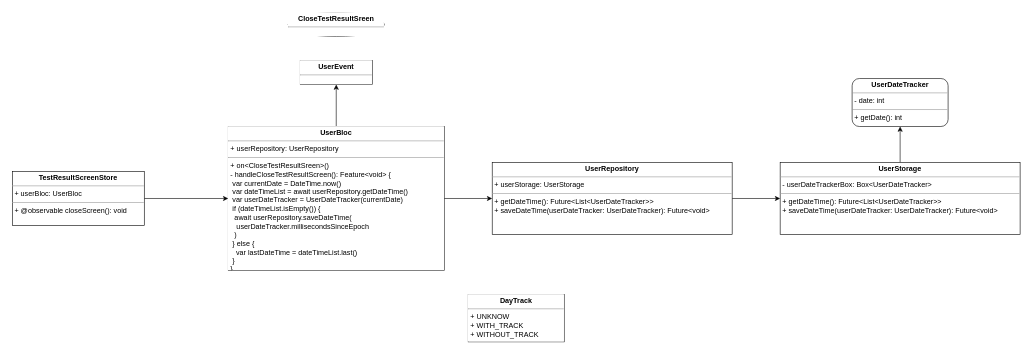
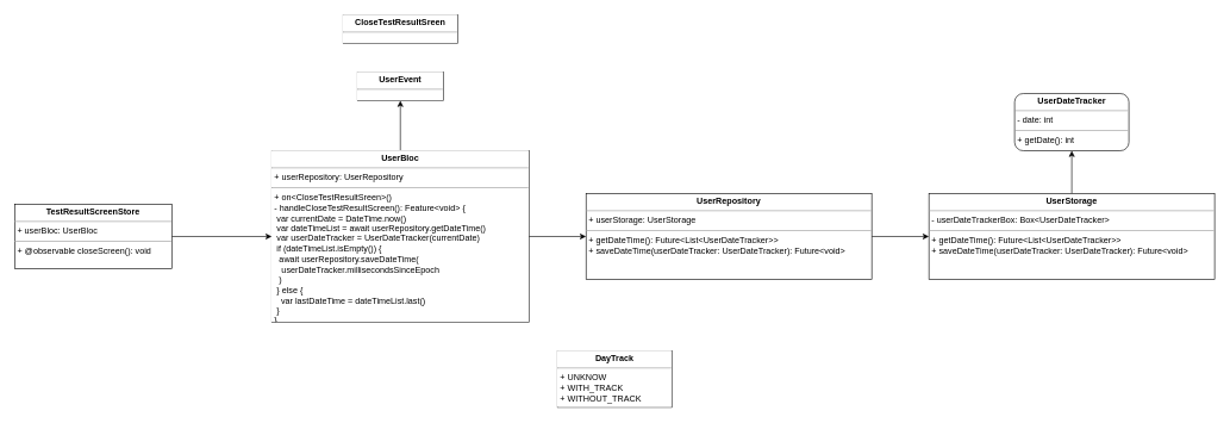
  <mxCell id="0" />
  <mxCell id="1" parent="0" />
  <mxCell id="2" style="edgeStyle=orthogonalEdgeStyle;rounded=0;orthogonalLoop=1;jettySize=auto;html=1;entryX=0.5;entryY=1;entryDx=0;entryDy=0;fontColor=default;strokeColor=default;fillColor=default;labelBackgroundColor=default;" edge="1" parent="1" source="4" target="5"><mxGeometry relative="1" as="geometry" /></mxCell>
  <mxCell id="3" style="edgeStyle=orthogonalEdgeStyle;rounded=0;orthogonalLoop=1;jettySize=auto;html=1;entryX=0;entryY=0.5;entryDx=0;entryDy=0;fontColor=default;strokeColor=default;fillColor=default;" edge="1" parent="1" source="4" target="11"><mxGeometry relative="1" as="geometry" /></mxCell>
  <mxCell id="4" value="&lt;p style=&quot;margin: 0px ; margin-top: 4px ; text-align: center&quot;&gt;&lt;b&gt;UserBloc&lt;/b&gt;&lt;/p&gt;&lt;hr size=&quot;1&quot;&gt;&lt;p style=&quot;margin: 0px ; margin-left: 4px&quot;&gt;+ userRepository: UserRepository&lt;/p&gt;&lt;hr size=&quot;1&quot;&gt;&lt;p style=&quot;margin: 0px ; margin-left: 4px&quot;&gt;+ on&amp;lt;CloseTestResultSreen&amp;gt;()&lt;/p&gt;&lt;p style=&quot;margin: 0px ; margin-left: 4px&quot;&gt;- handleCloseTestResultScreen(): Feature&amp;lt;void&amp;gt; {&lt;/p&gt;&lt;p style=&quot;margin: 0px ; margin-left: 4px&quot;&gt;&lt;span&gt; &lt;/span&gt;&lt;span&gt; &lt;/span&gt;&lt;span style=&quot;white-space: pre&quot;&gt; &lt;/span&gt;var currentDate = DateTime.now()&lt;br&gt;&lt;/p&gt;&lt;p style=&quot;margin: 0px ; margin-left: 4px&quot;&gt;&lt;span&gt; &lt;/span&gt;&lt;span&gt; &lt;/span&gt;&lt;span style=&quot;white-space: pre&quot;&gt; &lt;/span&gt;var dateTimeList = await userRepository.getDateTime()&lt;/p&gt;&lt;p style=&quot;margin: 0px ; margin-left: 4px&quot;&gt;&lt;span&gt; &lt;/span&gt;&lt;span&gt; &lt;/span&gt;&lt;span style=&quot;white-space: pre&quot;&gt; &lt;/span&gt;var userDateTracker = UserDateTracker(currentDate)&lt;/p&gt;&lt;p style=&quot;margin: 0px ; margin-left: 4px&quot;&gt;&lt;span&gt; &lt;/span&gt;&lt;span style=&quot;white-space: pre&quot;&gt; &lt;/span&gt;if (dateTimeList.isEmpty()) {&lt;/p&gt;&lt;p style=&quot;margin: 0px ; margin-left: 4px&quot;&gt;&lt;span&gt; &lt;span&gt; &lt;/span&gt;&lt;/span&gt;&lt;/p&gt;&lt;p style=&quot;margin: 0px ; margin-left: 4px&quot;&gt;&lt;span&gt; &lt;/span&gt;&lt;span&gt; &lt;span&gt; &lt;/span&gt;&lt;span style=&quot;white-space: pre&quot;&gt; &lt;/span&gt;&lt;span style=&quot;white-space: pre&quot;&gt; &lt;/span&gt;a&lt;/span&gt;wait userRepository.saveDateTime(&lt;/p&gt;&lt;p style=&quot;margin: 0px ; margin-left: 4px&quot;&gt;&lt;span&gt; &lt;/span&gt;&lt;span&gt; &lt;/span&gt;&lt;span&gt; &lt;/span&gt;&lt;span style=&quot;white-space: pre&quot;&gt; &lt;/span&gt;&lt;span style=&quot;white-space: pre&quot;&gt; &lt;span style=&quot;white-space: pre&quot;&gt; &lt;/span&gt;&lt;/span&gt;userDateTracker.millisecondsSinceEpoch&lt;/p&gt;&lt;p style=&quot;margin: 0px ; margin-left: 4px&quot;&gt;&lt;span&gt; &lt;/span&gt;&lt;span&gt; &lt;/span&gt;&lt;span style=&quot;white-space: pre&quot;&gt; &lt;/span&gt;&lt;span style=&quot;white-space: pre&quot;&gt; &lt;/span&gt;)&lt;/p&gt;&lt;p style=&quot;margin: 0px ; margin-left: 4px&quot;&gt;&lt;span&gt; &lt;/span&gt;&lt;span style=&quot;white-space: pre&quot;&gt; &lt;/span&gt;} else {&lt;/p&gt;&lt;span&gt; &lt;/span&gt;&amp;nbsp;&lt;span&gt; &lt;span style=&quot;white-space: pre&quot;&gt; &lt;/span&gt;&lt;span style=&quot;white-space: pre&quot;&gt; &lt;/span&gt;&lt;/span&gt;var lastDateTime = dateTimeList.last()&lt;p style=&quot;margin: 0px ; margin-left: 4px&quot;&gt;&lt;span&gt; &lt;/span&gt;&lt;span&gt; &lt;/span&gt;&lt;span style=&quot;white-space: pre&quot;&gt; &lt;/span&gt;}&lt;/p&gt;&lt;p style=&quot;margin: 0px ; margin-left: 4px&quot;&gt;}&lt;/p&gt;" style="verticalAlign=top;align=left;overflow=fill;fontSize=12;fontFamily=Helvetica;html=1;fillColor=default;strokeColor=default;fontColor=default;labelBackgroundColor=default;" vertex="1" parent="1"><mxGeometry x="380" y="210" width="360" height="240" as="geometry" /></mxCell>
  <mxCell id="5" value="&lt;p style=&quot;margin: 0px ; margin-top: 4px ; text-align: center&quot;&gt;&lt;b&gt;UserEvent&lt;/b&gt;&lt;/p&gt;&lt;hr size=&quot;1&quot;&gt;&lt;p style=&quot;margin: 0px ; margin-left: 4px&quot;&gt;&lt;br&gt;&lt;/p&gt;" style="verticalAlign=top;align=left;overflow=fill;fontSize=12;fontFamily=Helvetica;html=1;fillColor=default;strokeColor=default;fontColor=default;labelBackgroundColor=default;" vertex="1" parent="1"><mxGeometry x="500" y="100" width="120" height="40" as="geometry" /></mxCell>
  <mxCell id="6" style="edgeStyle=orthogonalEdgeStyle;rounded=0;orthogonalLoop=1;jettySize=auto;html=1;entryX=0;entryY=0.5;entryDx=0;entryDy=0;fontColor=default;strokeColor=default;fillColor=default;" edge="1" parent="1" source="7" target="4"><mxGeometry relative="1" as="geometry" /></mxCell>
  <mxCell id="7" value="&lt;p style=&quot;margin: 0px ; margin-top: 4px ; text-align: center&quot;&gt;&lt;b&gt;TestResultScreenStore&lt;/b&gt;&lt;/p&gt;&lt;hr size=&quot;1&quot;&gt;&lt;p style=&quot;margin: 0px ; margin-left: 4px&quot;&gt;+ userBloc: UserBloc&lt;/p&gt;&lt;hr size=&quot;1&quot;&gt;&lt;p style=&quot;margin: 0px ; margin-left: 4px&quot;&gt;+ @observable closeScreen(): void&lt;/p&gt;" style="verticalAlign=top;align=left;overflow=fill;fontSize=12;fontFamily=Helvetica;html=1;fontColor=default;strokeColor=default;fillColor=default;" vertex="1" parent="1"><mxGeometry x="20" y="285" width="220" height="90" as="geometry" /></mxCell>
  <mxCell id="8" style="edgeStyle=orthogonalEdgeStyle;rounded=0;orthogonalLoop=1;jettySize=auto;html=1;entryX=0.5;entryY=1;entryDx=0;entryDy=0;fontColor=default;strokeColor=default;fillColor=default;" edge="1" parent="1" source="9" target="12"><mxGeometry relative="1" as="geometry" /></mxCell>
  <mxCell id="9" value="&lt;p style=&quot;margin: 0px ; margin-top: 4px ; text-align: center&quot;&gt;&lt;b&gt;UserStorage&lt;/b&gt;&lt;/p&gt;&lt;hr size=&quot;1&quot;&gt;&lt;p style=&quot;margin: 0px ; margin-left: 4px&quot;&gt;- userDateTrackerBox: Box&amp;lt;UserDateTracker&amp;gt;&lt;/p&gt;&lt;hr size=&quot;1&quot;&gt;&lt;p style=&quot;margin: 0px ; margin-left: 4px&quot;&gt;+ getDateTime(): Future&amp;lt;List&amp;lt;UserDateTracker&amp;gt;&amp;gt;&lt;/p&gt;&lt;p style=&quot;margin: 0px ; margin-left: 4px&quot;&gt;+ saveDateTime(userDateTracker: UserDateTracker): Future&amp;lt;void&amp;gt;&lt;/p&gt;" style="verticalAlign=top;align=left;overflow=fill;fontSize=12;fontFamily=Helvetica;html=1;fontColor=default;strokeColor=default;fillColor=default;" vertex="1" parent="1"><mxGeometry x="1300" y="270" width="400" height="120" as="geometry" /></mxCell>
  <mxCell id="10" style="edgeStyle=orthogonalEdgeStyle;rounded=0;orthogonalLoop=1;jettySize=auto;html=1;entryX=0;entryY=0.5;entryDx=0;entryDy=0;fontColor=default;strokeColor=default;fillColor=default;" edge="1" parent="1" source="11" target="9"><mxGeometry relative="1" as="geometry" /></mxCell>
  <mxCell id="11" value="&lt;p style=&quot;margin: 0px ; margin-top: 4px ; text-align: center&quot;&gt;&lt;b&gt;UserRepository&lt;/b&gt;&lt;/p&gt;&lt;hr size=&quot;1&quot;&gt;&lt;p style=&quot;margin: 0px ; margin-left: 4px&quot;&gt;+ userStorage: UserStorage&lt;/p&gt;&lt;hr size=&quot;1&quot;&gt;&lt;p style=&quot;margin: 0px ; margin-left: 4px&quot;&gt;+ getDateTime(): Future&amp;lt;List&amp;lt;UserDateTracker&amp;gt;&amp;gt;&lt;/p&gt;&lt;p style=&quot;margin: 0px ; margin-left: 4px&quot;&gt;+ saveDateTime(userDateTracker: UserDateTracker): Future&amp;lt;void&amp;gt;&lt;/p&gt;" style="verticalAlign=top;align=left;overflow=fill;fontSize=12;fontFamily=Helvetica;html=1;fontColor=default;strokeColor=default;fillColor=default;" vertex="1" parent="1"><mxGeometry x="820" y="270" width="400" height="120" as="geometry" /></mxCell>
  <mxCell id="12" value="&lt;p style=&quot;margin: 0px ; margin-top: 4px ; text-align: center&quot;&gt;&lt;b&gt;UserDateTracker&lt;/b&gt;&lt;/p&gt;&lt;hr size=&quot;1&quot;&gt;&lt;p style=&quot;margin: 0px ; margin-left: 4px&quot;&gt;&lt;span&gt;- date: int&lt;/span&gt;&lt;br&gt;&lt;/p&gt;&lt;hr size=&quot;1&quot;&gt;&lt;p style=&quot;margin: 0px ; margin-left: 4px&quot;&gt;+ getDate(): int&lt;/p&gt;" style="verticalAlign=top;align=left;overflow=fill;fontSize=12;fontFamily=Helvetica;html=1;fontColor=default;strokeColor=default;fillColor=default;rounded=1;" vertex="1" parent="1"><mxGeometry x="1420" y="130" width="160" height="80" as="geometry" /></mxCell>
- <mxCell id="13" value="&lt;p style=&quot;margin: 0px ; margin-top: 4px ; text-align: center&quot;&gt;&lt;b&gt;CloseTestResultSreen&lt;/b&gt;&lt;br&gt;&lt;/p&gt;&lt;hr size=&quot;1&quot;&gt;&lt;p style=&quot;margin: 0px ; margin-left: 4px&quot;&gt;&lt;br&gt;&lt;/p&gt;" style="ellipse;verticalAlign=top;align=left;overflow=fill;fontSize=12;fontFamily=Helvetica;html=1;fillColor=default;strokeColor=default;fontColor=default;labelBackgroundColor=default;" vertex="1" parent="1"><mxGeometry x="480" y="20" width="160" height="40" as="geometry" /></mxCell>
+ <mxCell id="13" value="&lt;p style=&quot;margin: 0px ; margin-top: 4px ; text-align: center&quot;&gt;&lt;b&gt;CloseTestResultSreen&lt;/b&gt;&lt;br&gt;&lt;/p&gt;&lt;hr size=&quot;1&quot;&gt;&lt;p style=&quot;margin: 0px ; margin-left: 4px&quot;&gt;&lt;br&gt;&lt;/p&gt;" style="verticalAlign=top;align=left;overflow=fill;fontSize=12;fontFamily=Helvetica;html=1;fillColor=default;strokeColor=default;fontColor=default;labelBackgroundColor=default;" vertex="1" parent="1"><mxGeometry x="480" y="20" width="160" height="40" as="geometry" /></mxCell>
  <mxCell id="14" value="&lt;p style=&quot;margin: 0px ; margin-top: 4px ; text-align: center&quot;&gt;&lt;b&gt;DayTrack&lt;/b&gt;&lt;/p&gt;&lt;hr size=&quot;1&quot;&gt;&lt;p style=&quot;margin: 0px ; margin-left: 4px&quot;&gt;+ UNKNOW&lt;br&gt;+ WITH_TRACK&lt;/p&gt;&lt;p style=&quot;margin: 0px ; margin-left: 4px&quot;&gt;+ WITHOUT_TRACK&lt;/p&gt;" style="verticalAlign=top;align=left;overflow=fill;fontSize=12;fontFamily=Helvetica;html=1;labelBackgroundColor=default;fontColor=default;strokeColor=default;fillColor=default;" vertex="1" parent="1"><mxGeometry x="780" y="490" width="160" height="79" as="geometry" /></mxCell>
